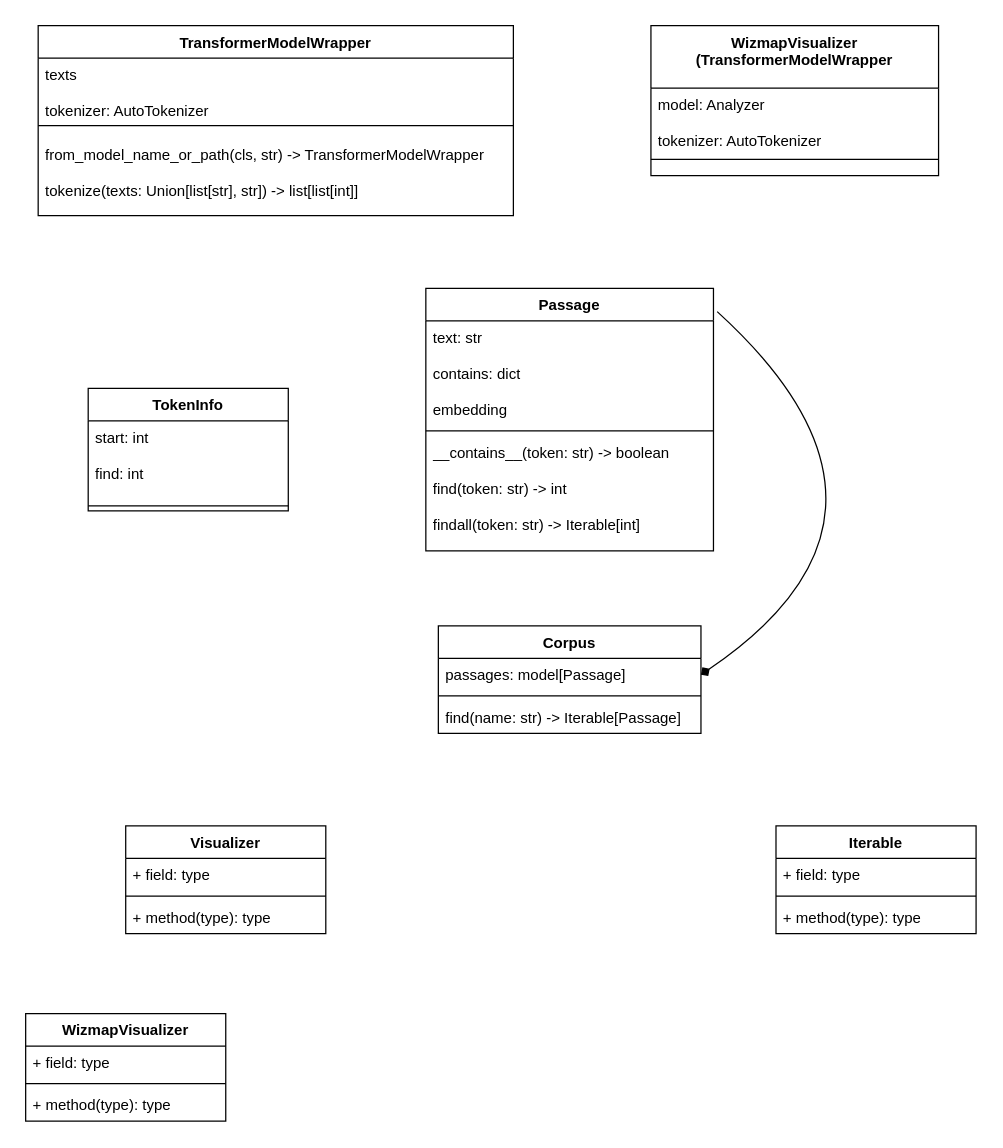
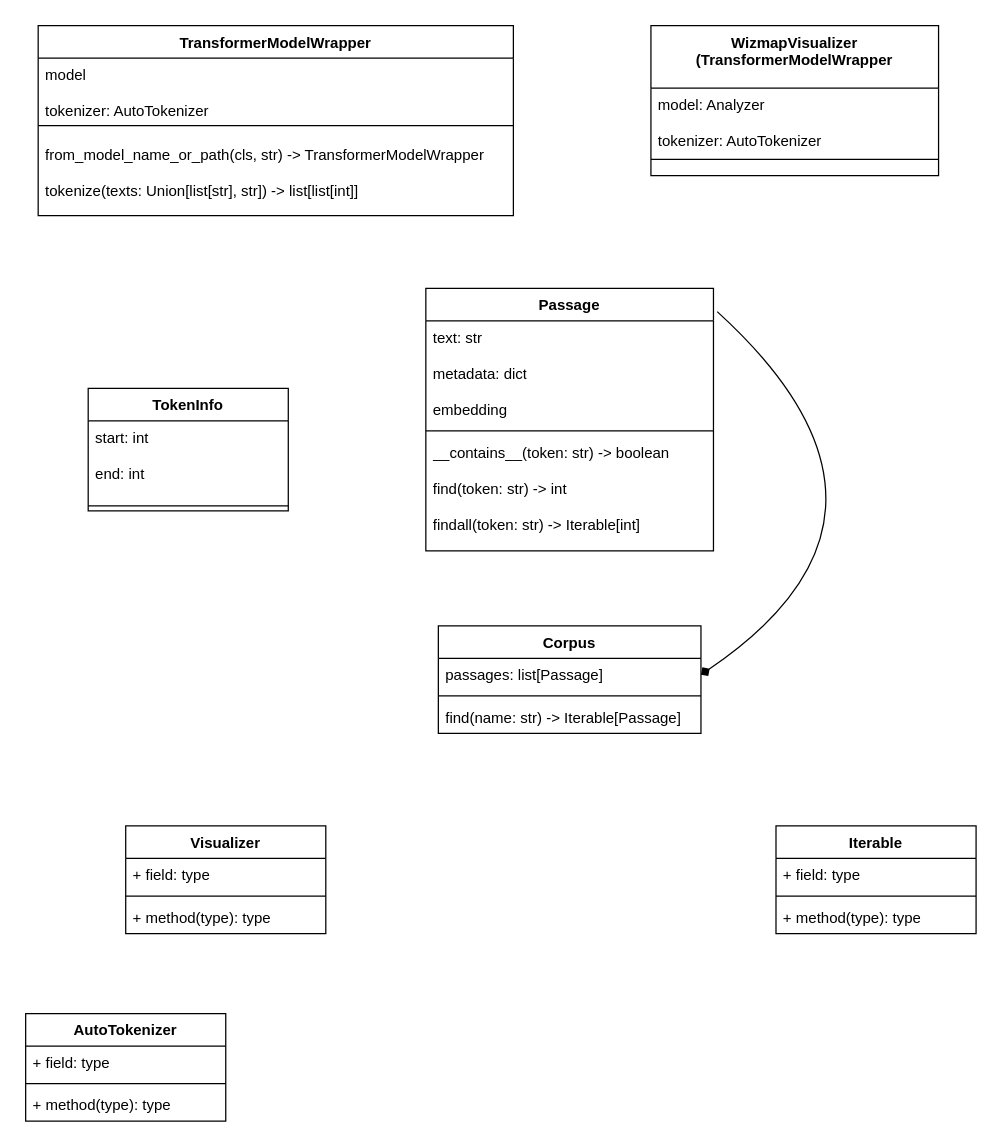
  <mxCell id="0" />
  <mxCell id="1" parent="0" />
  <mxCell id="2" value="Corpus" style="swimlane;fontStyle=1;align=center;verticalAlign=top;childLayout=stackLayout;horizontal=1;startSize=26;horizontalStack=0;resizeParent=1;resizeParentMax=0;resizeLast=0;collapsible=1;marginBottom=0;whiteSpace=wrap;html=1;" parent="1" vertex="1"><mxGeometry x="350" y="500" width="210" height="86" as="geometry" /></mxCell>
- <mxCell id="3" value="passages: model[Passage]" style="text;strokeColor=none;fillColor=none;align=left;verticalAlign=top;spacingLeft=4;spacingRight=4;overflow=hidden;rotatable=0;points=[[0,0.5],[1,0.5]];portConstraint=eastwest;whiteSpace=wrap;html=1;" parent="2" vertex="1"><mxGeometry y="26" width="210" height="26" as="geometry" /></mxCell>
+ <mxCell id="3" value="passages: list[Passage]" style="text;strokeColor=none;fillColor=none;align=left;verticalAlign=top;spacingLeft=4;spacingRight=4;overflow=hidden;rotatable=0;points=[[0,0.5],[1,0.5]];portConstraint=eastwest;whiteSpace=wrap;html=1;" parent="2" vertex="1"><mxGeometry y="26" width="210" height="26" as="geometry" /></mxCell>
  <mxCell id="4" value="" style="line;strokeWidth=1;fillColor=none;align=left;verticalAlign=middle;spacingTop=-1;spacingLeft=3;spacingRight=3;rotatable=0;labelPosition=right;points=[];portConstraint=eastwest;strokeColor=inherit;" parent="2" vertex="1"><mxGeometry y="52" width="210" height="8" as="geometry" /></mxCell>
  <mxCell id="5" value="&lt;div&gt;find(name: str) -&amp;gt; Iterable[Passage]&lt;/div&gt;&lt;div&gt;&lt;br&gt;&lt;/div&gt;" style="text;strokeColor=none;fillColor=none;align=left;verticalAlign=top;spacingLeft=4;spacingRight=4;overflow=hidden;rotatable=0;points=[[0,0.5],[1,0.5]];portConstraint=eastwest;whiteSpace=wrap;html=1;" parent="2" vertex="1"><mxGeometry y="60" width="210" height="26" as="geometry" /></mxCell>
  <mxCell id="6" value="Passage" style="swimlane;fontStyle=1;align=center;verticalAlign=top;childLayout=stackLayout;horizontal=1;startSize=26;horizontalStack=0;resizeParent=1;resizeParentMax=0;resizeLast=0;collapsible=1;marginBottom=0;whiteSpace=wrap;html=1;" parent="1" vertex="1"><mxGeometry x="340" y="230" width="230" height="210" as="geometry" /></mxCell>
- <mxCell id="7" value="&lt;div&gt;text: str&lt;/div&gt;&lt;div&gt;&lt;br&gt;&lt;/div&gt;&lt;div&gt;contains: dict&lt;/div&gt;&lt;div&gt;&lt;br&gt;&lt;/div&gt;&lt;div&gt;embedding&lt;br&gt;&lt;/div&gt;" style="text;strokeColor=none;fillColor=none;align=left;verticalAlign=top;spacingLeft=4;spacingRight=4;overflow=hidden;rotatable=0;points=[[0,0.5],[1,0.5]];portConstraint=eastwest;whiteSpace=wrap;html=1;" parent="6" vertex="1"><mxGeometry y="26" width="230" height="84" as="geometry" /></mxCell>
+ <mxCell id="7" value="&lt;div&gt;text: str&lt;/div&gt;&lt;div&gt;&lt;br&gt;&lt;/div&gt;&lt;div&gt;metadata: dict&lt;/div&gt;&lt;div&gt;&lt;br&gt;&lt;/div&gt;&lt;div&gt;embedding&lt;br&gt;&lt;/div&gt;" style="text;strokeColor=none;fillColor=none;align=left;verticalAlign=top;spacingLeft=4;spacingRight=4;overflow=hidden;rotatable=0;points=[[0,0.5],[1,0.5]];portConstraint=eastwest;whiteSpace=wrap;html=1;" parent="6" vertex="1"><mxGeometry y="26" width="230" height="84" as="geometry" /></mxCell>
  <mxCell id="8" value="" style="line;strokeWidth=1;fillColor=none;align=left;verticalAlign=middle;spacingTop=-1;spacingLeft=3;spacingRight=3;rotatable=0;labelPosition=right;points=[];portConstraint=eastwest;strokeColor=inherit;" parent="6" vertex="1"><mxGeometry y="110" width="230" height="8" as="geometry" /></mxCell>
  <mxCell id="9" value="&lt;div&gt;__contains__(token: str) -&amp;gt; boolean&lt;/div&gt;&lt;div&gt;&lt;br&gt;&lt;/div&gt;&lt;div&gt;find(token: str) -&amp;gt; int&lt;/div&gt;&lt;div&gt;&lt;br&gt;&lt;/div&gt;&lt;div&gt;findall(token: str) -&amp;gt; Iterable[int]&lt;/div&gt;&lt;div&gt;&lt;br&gt;&lt;/div&gt;" style="text;strokeColor=none;fillColor=none;align=left;verticalAlign=top;spacingLeft=4;spacingRight=4;overflow=hidden;rotatable=0;points=[[0,0.5],[1,0.5]];portConstraint=eastwest;whiteSpace=wrap;html=1;" parent="6" vertex="1"><mxGeometry y="118" width="230" height="92" as="geometry" /></mxCell>
  <mxCell id="10" value="TransformerModelWrapper" style="swimlane;fontStyle=1;align=center;verticalAlign=top;childLayout=stackLayout;horizontal=1;startSize=26;horizontalStack=0;resizeParent=1;resizeParentMax=0;resizeLast=0;collapsible=1;marginBottom=0;whiteSpace=wrap;html=1;" parent="1" vertex="1"><mxGeometry x="30" y="20" width="380" height="152" as="geometry" /></mxCell>
- <mxCell id="11" value="&lt;div&gt;texts&lt;br&gt;&lt;br&gt;&lt;/div&gt;&lt;div&gt;tokenizer: AutoTokenizer&lt;/div&gt;" style="text;strokeColor=none;fillColor=none;align=left;verticalAlign=top;spacingLeft=4;spacingRight=4;overflow=hidden;rotatable=0;points=[[0,0.5],[1,0.5]];portConstraint=eastwest;whiteSpace=wrap;html=1;" parent="10" vertex="1"><mxGeometry y="26" width="380" height="44" as="geometry" /></mxCell>
+ <mxCell id="11" value="&lt;div&gt;model&lt;br&gt;&lt;br&gt;&lt;/div&gt;&lt;div&gt;tokenizer: AutoTokenizer&lt;/div&gt;" style="text;strokeColor=none;fillColor=none;align=left;verticalAlign=top;spacingLeft=4;spacingRight=4;overflow=hidden;rotatable=0;points=[[0,0.5],[1,0.5]];portConstraint=eastwest;whiteSpace=wrap;html=1;" parent="10" vertex="1"><mxGeometry y="26" width="380" height="44" as="geometry" /></mxCell>
  <mxCell id="12" value="" style="line;strokeWidth=1;fillColor=none;align=left;verticalAlign=middle;spacingTop=-1;spacingLeft=3;spacingRight=3;rotatable=0;labelPosition=right;points=[];portConstraint=eastwest;strokeColor=inherit;" parent="10" vertex="1"><mxGeometry y="70" width="380" height="20" as="geometry" /></mxCell>
  <mxCell id="13" value="from_model_name_or_path(cls, str) -&amp;gt; TransformerModelWrapper&lt;br&gt;&lt;br&gt;&lt;div&gt;tokenize(texts: Union[list[str], str]) -&amp;gt; list[list[int]]&lt;/div&gt;" style="text;strokeColor=none;fillColor=none;align=left;verticalAlign=top;spacingLeft=4;spacingRight=4;overflow=hidden;rotatable=0;points=[[0,0.5],[1,0.5]];portConstraint=eastwest;whiteSpace=wrap;html=1;" parent="10" vertex="1"><mxGeometry y="90" width="380" height="62" as="geometry" /></mxCell>
  <mxCell id="14" value="WizmapVisualizer&lt;br&gt;(TransformerModelWrapper" style="swimlane;fontStyle=1;align=center;verticalAlign=top;childLayout=stackLayout;horizontal=1;startSize=50;horizontalStack=0;resizeParent=1;resizeParentMax=0;resizeLast=0;collapsible=1;marginBottom=0;whiteSpace=wrap;html=1;" parent="1" vertex="1"><mxGeometry x="520" y="20" width="230" height="120" as="geometry" /></mxCell>
  <mxCell id="15" value="&lt;div&gt;model: Analyzer&lt;/div&gt;&lt;div&gt;&lt;br&gt;&lt;/div&gt;&lt;div&gt;tokenizer: AutoTokenizer&lt;br&gt;&lt;/div&gt;" style="text;strokeColor=none;fillColor=none;align=left;verticalAlign=top;spacingLeft=4;spacingRight=4;overflow=hidden;rotatable=0;points=[[0,0.5],[1,0.5]];portConstraint=eastwest;whiteSpace=wrap;html=1;" parent="14" vertex="1"><mxGeometry y="50" width="230" height="44" as="geometry" /></mxCell>
  <mxCell id="16" value="" style="line;strokeWidth=1;fillColor=none;align=left;verticalAlign=middle;spacingTop=-1;spacingLeft=3;spacingRight=3;rotatable=0;labelPosition=right;points=[];portConstraint=eastwest;strokeColor=inherit;" parent="14" vertex="1"><mxGeometry y="94" width="230" height="26" as="geometry" /></mxCell>
  <mxCell id="17" value="" style="curved=1;endArrow=diamond;html=1;rounded=0;entryX=1;entryY=0.5;entryDx=0;entryDy=0;exitX=1.013;exitY=0.089;exitDx=0;exitDy=0;exitPerimeter=0;" parent="1" source="6" target="3" edge="1"><mxGeometry width="50" height="50" relative="1" as="geometry"><mxPoint x="450" y="330" as="sourcePoint" /><mxPoint x="500" y="280" as="targetPoint" /><Array as="points"><mxPoint x="750" y="410" /></Array></mxGeometry></mxCell>
  <mxCell id="18" value="Visualizer" style="swimlane;fontStyle=1;align=center;verticalAlign=top;childLayout=stackLayout;horizontal=1;startSize=26;horizontalStack=0;resizeParent=1;resizeParentMax=0;resizeLast=0;collapsible=1;marginBottom=0;whiteSpace=wrap;html=1;" parent="1" vertex="1"><mxGeometry x="100" y="660" width="160" height="86" as="geometry" /></mxCell>
  <mxCell id="19" value="+ field: type" style="text;strokeColor=none;fillColor=none;align=left;verticalAlign=top;spacingLeft=4;spacingRight=4;overflow=hidden;rotatable=0;points=[[0,0.5],[1,0.5]];portConstraint=eastwest;whiteSpace=wrap;html=1;" parent="18" vertex="1"><mxGeometry y="26" width="160" height="26" as="geometry" /></mxCell>
  <mxCell id="20" value="" style="line;strokeWidth=1;fillColor=none;align=left;verticalAlign=middle;spacingTop=-1;spacingLeft=3;spacingRight=3;rotatable=0;labelPosition=right;points=[];portConstraint=eastwest;strokeColor=inherit;" parent="18" vertex="1"><mxGeometry y="52" width="160" height="8" as="geometry" /></mxCell>
  <mxCell id="21" value="+ method(type): type" style="text;strokeColor=none;fillColor=none;align=left;verticalAlign=top;spacingLeft=4;spacingRight=4;overflow=hidden;rotatable=0;points=[[0,0.5],[1,0.5]];portConstraint=eastwest;whiteSpace=wrap;html=1;" parent="18" vertex="1"><mxGeometry y="60" width="160" height="26" as="geometry" /></mxCell>
  <mxCell id="22" value="Iterable" style="swimlane;fontStyle=1;align=center;verticalAlign=top;childLayout=stackLayout;horizontal=1;startSize=26;horizontalStack=0;resizeParent=1;resizeParentMax=0;resizeLast=0;collapsible=1;marginBottom=0;whiteSpace=wrap;html=1;" parent="1" vertex="1"><mxGeometry x="620" y="660" width="160" height="86" as="geometry" /></mxCell>
  <mxCell id="23" value="+ field: type" style="text;strokeColor=none;fillColor=none;align=left;verticalAlign=top;spacingLeft=4;spacingRight=4;overflow=hidden;rotatable=0;points=[[0,0.5],[1,0.5]];portConstraint=eastwest;whiteSpace=wrap;html=1;" parent="22" vertex="1"><mxGeometry y="26" width="160" height="26" as="geometry" /></mxCell>
  <mxCell id="24" value="" style="line;strokeWidth=1;fillColor=none;align=left;verticalAlign=middle;spacingTop=-1;spacingLeft=3;spacingRight=3;rotatable=0;labelPosition=right;points=[];portConstraint=eastwest;strokeColor=inherit;" parent="22" vertex="1"><mxGeometry y="52" width="160" height="8" as="geometry" /></mxCell>
  <mxCell id="25" value="+ method(type): type" style="text;strokeColor=none;fillColor=none;align=left;verticalAlign=top;spacingLeft=4;spacingRight=4;overflow=hidden;rotatable=0;points=[[0,0.5],[1,0.5]];portConstraint=eastwest;whiteSpace=wrap;html=1;" parent="22" vertex="1"><mxGeometry y="60" width="160" height="26" as="geometry" /></mxCell>
- <mxCell id="26" value="WizmapVisualizer" style="swimlane;fontStyle=1;align=center;verticalAlign=top;childLayout=stackLayout;horizontal=1;startSize=26;horizontalStack=0;resizeParent=1;resizeParentMax=0;resizeLast=0;collapsible=1;marginBottom=0;whiteSpace=wrap;html=1;" parent="1" vertex="1"><mxGeometry y="810" width="160" height="86" as="geometry" x="20" /></mxCell>
+ <mxCell id="26" value="AutoTokenizer" style="swimlane;fontStyle=1;align=center;verticalAlign=top;childLayout=stackLayout;horizontal=1;startSize=26;horizontalStack=0;resizeParent=1;resizeParentMax=0;resizeLast=0;collapsible=1;marginBottom=0;whiteSpace=wrap;html=1;" parent="1" vertex="1"><mxGeometry y="810" width="160" height="86" as="geometry" x="20" /></mxCell>
  <mxCell id="27" value="+ field: type" style="text;strokeColor=none;fillColor=none;align=left;verticalAlign=top;spacingLeft=4;spacingRight=4;overflow=hidden;rotatable=0;points=[[0,0.5],[1,0.5]];portConstraint=eastwest;whiteSpace=wrap;html=1;" parent="26" vertex="1"><mxGeometry y="26" width="160" height="26" as="geometry" /></mxCell>
  <mxCell id="28" value="" style="line;strokeWidth=1;fillColor=none;align=left;verticalAlign=middle;spacingTop=-1;spacingLeft=3;spacingRight=3;rotatable=0;labelPosition=right;points=[];portConstraint=eastwest;strokeColor=inherit;" parent="26" vertex="1"><mxGeometry y="52" width="160" height="8" as="geometry" /></mxCell>
  <mxCell id="29" value="+ method(type): type" style="text;strokeColor=none;fillColor=none;align=left;verticalAlign=top;spacingLeft=4;spacingRight=4;overflow=hidden;rotatable=0;points=[[0,0.5],[1,0.5]];portConstraint=eastwest;whiteSpace=wrap;html=1;" parent="26" vertex="1"><mxGeometry y="60" width="160" height="26" as="geometry" /></mxCell>
  <mxCell id="30" value="TokenInfo" style="swimlane;fontStyle=1;align=center;verticalAlign=top;childLayout=stackLayout;horizontal=1;startSize=26;horizontalStack=0;resizeParent=1;resizeParentMax=0;resizeLast=0;collapsible=1;marginBottom=0;whiteSpace=wrap;html=1;" vertex="1" parent="1"><mxGeometry x="70" y="310" width="160" height="98" as="geometry" /></mxCell>
- <mxCell id="31" value="&lt;div&gt;start: int&lt;/div&gt;&lt;div&gt;&lt;br&gt;&lt;/div&gt;&lt;div&gt;find: int&lt;br&gt;&lt;/div&gt;" style="text;strokeColor=none;fillColor=none;align=left;verticalAlign=top;spacingLeft=4;spacingRight=4;overflow=hidden;rotatable=0;points=[[0,0.5],[1,0.5]];portConstraint=eastwest;whiteSpace=wrap;html=1;" vertex="1" parent="30"><mxGeometry y="26" width="160" height="64" as="geometry" /></mxCell>
+ <mxCell id="31" value="&lt;div&gt;start: int&lt;/div&gt;&lt;div&gt;&lt;br&gt;&lt;/div&gt;&lt;div&gt;end: int&lt;br&gt;&lt;/div&gt;" style="text;strokeColor=none;fillColor=none;align=left;verticalAlign=top;spacingLeft=4;spacingRight=4;overflow=hidden;rotatable=0;points=[[0,0.5],[1,0.5]];portConstraint=eastwest;whiteSpace=wrap;html=1;" vertex="1" parent="30"><mxGeometry y="26" width="160" height="64" as="geometry" /></mxCell>
  <mxCell id="32" value="" style="line;strokeWidth=1;fillColor=none;align=left;verticalAlign=middle;spacingTop=-1;spacingLeft=3;spacingRight=3;rotatable=0;labelPosition=right;points=[];portConstraint=eastwest;strokeColor=inherit;" vertex="1" parent="30"><mxGeometry y="90" width="160" height="8" as="geometry" /></mxCell>
